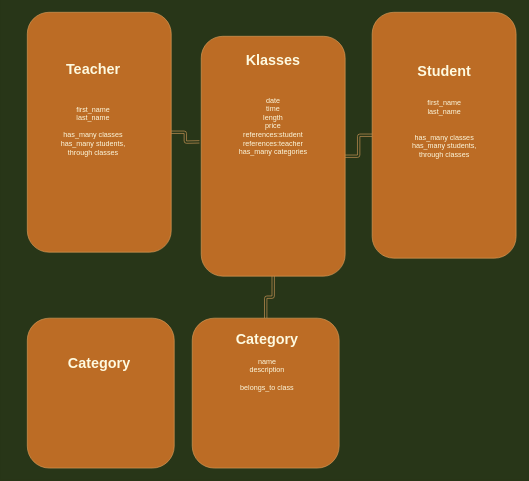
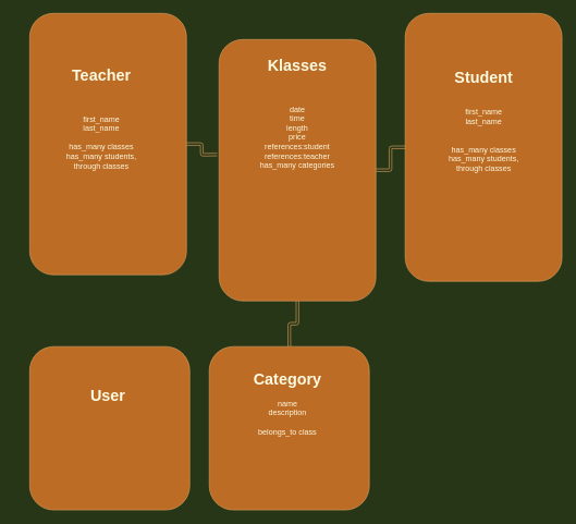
  <mxCell id="0" />
  <mxCell id="1" parent="0" />
  <mxCell id="2" value="" style="rounded=1;sketch=0;orthogonalLoop=1;jettySize=auto;html=1;strokeColor=#DDA15E;fillColor=#BC6C25;fontColor=#FEFAE0;shape=link;edgeStyle=orthogonalEdgeStyle;" parent="1" source="3" edge="1"><mxGeometry relative="1" as="geometry"><mxPoint x="332" y="236" as="targetPoint" /></mxGeometry></mxCell>
  <mxCell id="3" value="" style="rounded=1;whiteSpace=wrap;html=1;sketch=0;strokeColor=#DDA15E;fillColor=#BC6C25;fontColor=#FEFAE0;" parent="1" vertex="1"><mxGeometry x="45" y="20" width="240" height="400" as="geometry" /></mxCell>
  <mxCell id="4" value="" style="edgeStyle=orthogonalEdgeStyle;curved=0;rounded=1;sketch=0;orthogonalLoop=1;jettySize=auto;html=1;strokeColor=#DDA15E;fillColor=#BC6C25;fontColor=#FEFAE0;shape=link;" parent="1" source="5" target="7" edge="1"><mxGeometry relative="1" as="geometry" /></mxCell>
  <mxCell id="5" value="" style="rounded=1;whiteSpace=wrap;html=1;sketch=0;strokeColor=#DDA15E;fillColor=#BC6C25;fontColor=#FEFAE0;" parent="1" vertex="1"><mxGeometry x="620" y="20" width="240" height="410" as="geometry" /></mxCell>
  <mxCell id="6" value="" style="edgeStyle=orthogonalEdgeStyle;shape=link;rounded=1;sketch=0;orthogonalLoop=1;jettySize=auto;html=1;strokeColor=#DDA15E;fillColor=#BC6C25;fontColor=#FEFAE0;" parent="1" source="7" target="10" edge="1"><mxGeometry relative="1" as="geometry" /></mxCell>
  <mxCell id="7" value="" style="rounded=1;whiteSpace=wrap;html=1;sketch=0;strokeColor=#DDA15E;fillColor=#BC6C25;fontColor=#FEFAE0;" parent="1" vertex="1"><mxGeometry x="335" y="60" width="240" height="400" as="geometry" /></mxCell>
  <mxCell id="8" value="&lt;h1&gt;Klasses&lt;/h1&gt;&lt;div&gt;&lt;br&gt;&lt;/div&gt;&lt;div&gt;&lt;br&gt;&lt;/div&gt;&lt;div&gt;date&lt;/div&gt;&lt;div&gt;time&lt;/div&gt;&lt;div&gt;length&lt;/div&gt;&lt;div&gt;price&lt;/div&gt;&lt;div&gt;references:student&lt;/div&gt;&lt;div&gt;references:teacher&lt;/div&gt;&lt;div&gt;has_many categories&lt;/div&gt;&lt;div&gt;&lt;br&gt;&lt;/div&gt;&lt;div style=&quot;text-align: left&quot;&gt;&lt;br&gt;&lt;/div&gt;" style="text;html=1;strokeColor=none;fillColor=none;spacing=5;spacingTop=-20;whiteSpace=wrap;overflow=hidden;rounded=0;sketch=0;fontColor=#FEFAE0;align=center;" parent="1" vertex="1"><mxGeometry x="320" y="80" width="270" height="340" as="geometry" /></mxCell>
  <mxCell id="9" value="&lt;br&gt;&lt;br&gt;&lt;h1&gt;Student&lt;/h1&gt;&lt;div&gt;&lt;br&gt;&lt;/div&gt;&lt;div&gt;first_name&lt;/div&gt;&lt;div&gt;last_name&lt;/div&gt;&lt;div&gt;&lt;br&gt;&lt;/div&gt;&lt;div&gt;&lt;br&gt;&lt;/div&gt;&lt;div&gt;has_many classes&lt;/div&gt;&lt;div&gt;has_many students,&lt;br&gt;&lt;/div&gt;&lt;div&gt;through classes&lt;/div&gt;&lt;div&gt;&lt;br&gt;&lt;/div&gt;&lt;div&gt;&lt;br&gt;&lt;/div&gt;&lt;div style=&quot;text-align: left&quot;&gt;&lt;br style=&quot;color: rgb(254 , 250 , 224) ; font-family: &amp;#34;helvetica&amp;#34; ; font-size: 12px ; font-style: normal ; font-weight: 400 ; letter-spacing: normal ; text-align: left ; text-indent: 0px ; text-transform: none ; word-spacing: 0px ; background-color: rgb(248 , 249 , 250)&quot;&gt;&lt;br&gt;&lt;br&gt;&lt;/div&gt;" style="text;html=1;strokeColor=none;fillColor=none;spacing=5;spacingTop=-20;whiteSpace=wrap;overflow=hidden;rounded=0;sketch=0;fontColor=#FEFAE0;align=center;" parent="1" vertex="1"><mxGeometry x="662.5" y="70" width="155" height="280" as="geometry" /></mxCell>
  <mxCell id="10" value="" style="rounded=1;whiteSpace=wrap;html=1;sketch=0;strokeColor=#DDA15E;fillColor=#BC6C25;fontColor=#FEFAE0;" parent="1" vertex="1"><mxGeometry x="320" y="530" width="245" height="250" as="geometry" /></mxCell>
- <mxCell id="11" value="&lt;h1&gt;Category&lt;/h1&gt;&lt;div&gt;name&lt;/div&gt;&lt;div&gt;description&lt;/div&gt;&lt;div&gt;&lt;br&gt;&lt;/div&gt;&lt;div&gt;belongs_to class&lt;/div&gt;" style="text;html=1;strokeColor=none;fillColor=none;spacing=5;spacingTop=-20;whiteSpace=wrap;overflow=hidden;rounded=0;sketch=0;fontColor=#FEFAE0;align=center;" parent="1" vertex="1"><mxGeometry x="345" y="545" width="200" height="140" as="geometry" /></mxCell>
+ <mxCell id="11" value="&lt;h1&gt;Category&lt;/h1&gt;&lt;div&gt;name&lt;/div&gt;&lt;div&gt;description&lt;/div&gt;&lt;div&gt;&lt;br&gt;&lt;/div&gt;&lt;div&gt;belongs_to class&lt;/div&gt;" style="text;html=1;strokeColor=none;fillColor=none;spacing=5;spacingTop=-20;whiteSpace=wrap;overflow=hidden;rounded=0;sketch=0;fontColor=#FEFAE0;align=center;" parent="1" vertex="1"><mxGeometry x="340" y="560" width="200" height="140" as="geometry" /></mxCell>
  <mxCell id="12" value="&lt;h1&gt;Teacher&lt;/h1&gt;&lt;div&gt;&lt;br&gt;&lt;/div&gt;&lt;div&gt;&lt;br&gt;&lt;/div&gt;&lt;div&gt;first_name&lt;/div&gt;&lt;div&gt;last_name&lt;/div&gt;&lt;div&gt;&lt;br&gt;&lt;/div&gt;&lt;div&gt;has_many classes&lt;/div&gt;&lt;div&gt;has_many students,&lt;br&gt;&lt;/div&gt;&lt;div&gt;through classes&lt;/div&gt;&lt;div&gt;&lt;br&gt;&lt;/div&gt;&lt;div&gt;&lt;br&gt;&lt;/div&gt;&lt;div style=&quot;text-align: left&quot;&gt;&lt;br&gt;&lt;/div&gt;" style="text;html=1;strokeColor=none;fillColor=none;spacing=5;spacingTop=-20;whiteSpace=wrap;overflow=hidden;rounded=0;sketch=0;fontColor=#FEFAE0;align=center;" parent="1" vertex="1"><mxGeometry y="95" width="270" height="340" as="geometry" x="20" /></mxCell>
  <mxCell id="13" style="edgeStyle=orthogonalEdgeStyle;shape=link;rounded=1;sketch=0;orthogonalLoop=1;jettySize=auto;html=1;exitX=0.5;exitY=1;exitDx=0;exitDy=0;strokeColor=#DDA15E;fillColor=#BC6C25;fontColor=#FEFAE0;" parent="1" source="10" target="10" edge="1"><mxGeometry relative="1" as="geometry" /></mxCell>
  <mxCell id="14" value="" style="rounded=1;whiteSpace=wrap;html=1;sketch=0;strokeColor=#DDA15E;fillColor=#BC6C25;fontColor=#FEFAE0;" parent="1" vertex="1"><mxGeometry x="45" y="530" width="245" height="250" as="geometry" /></mxCell>
- <mxCell id="15" value="&lt;h1&gt;Category&lt;/h1&gt;&lt;div&gt;&lt;br&gt;&lt;/div&gt;" style="text;html=1;strokeColor=none;fillColor=none;spacing=5;spacingTop=-20;whiteSpace=wrap;overflow=hidden;rounded=0;sketch=0;fontColor=#FEFAE0;align=center;" parent="1" vertex="1"><mxGeometry x="65" y="585" width="200" height="140" as="geometry" /></mxCell>
+ <mxCell id="15" value="&lt;h1&gt;User&lt;/h1&gt;&lt;div&gt;&lt;br&gt;&lt;/div&gt;" style="text;html=1;strokeColor=none;fillColor=none;spacing=5;spacingTop=-20;whiteSpace=wrap;overflow=hidden;rounded=0;sketch=0;fontColor=#FEFAE0;align=center;" parent="1" vertex="1"><mxGeometry x="65" y="585" width="200" height="140" as="geometry" /></mxCell>
